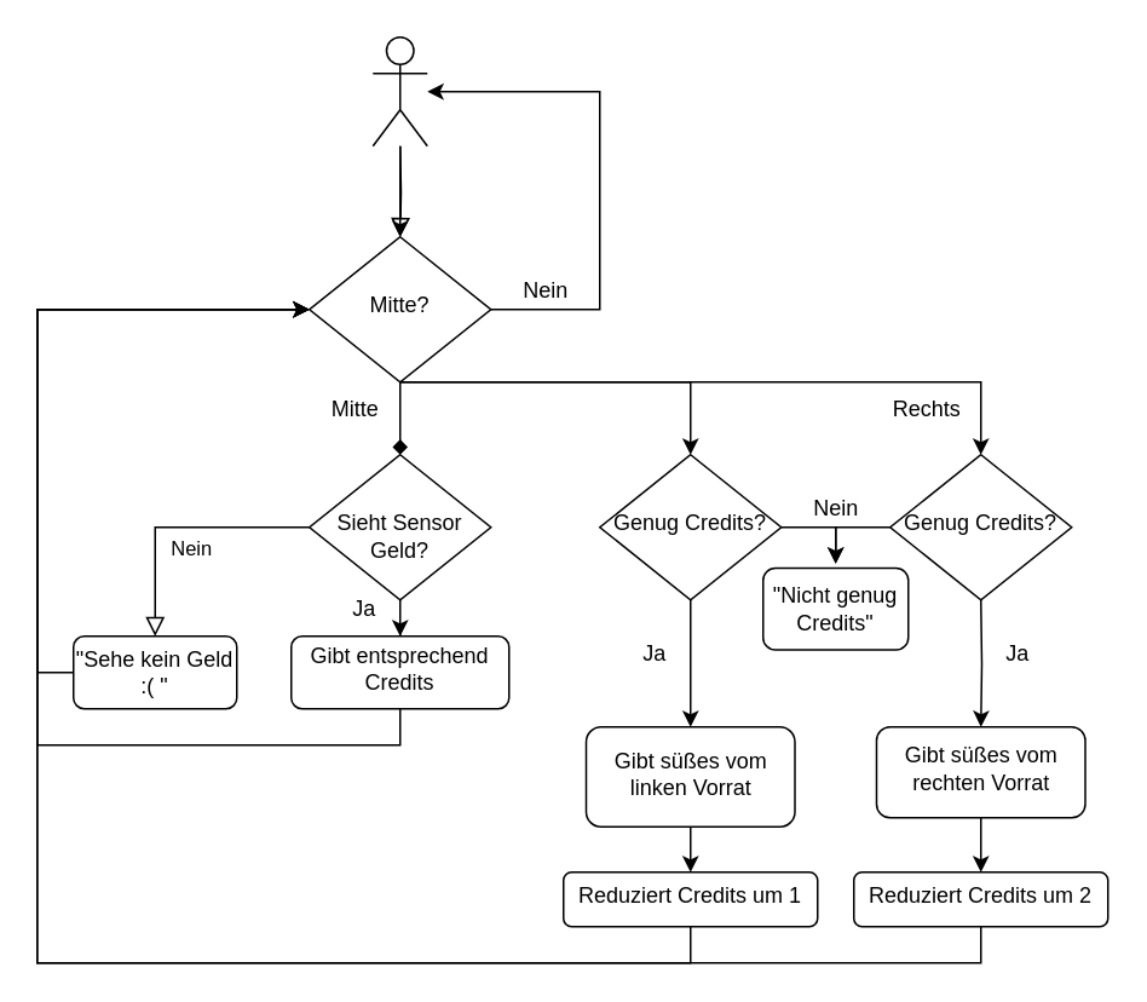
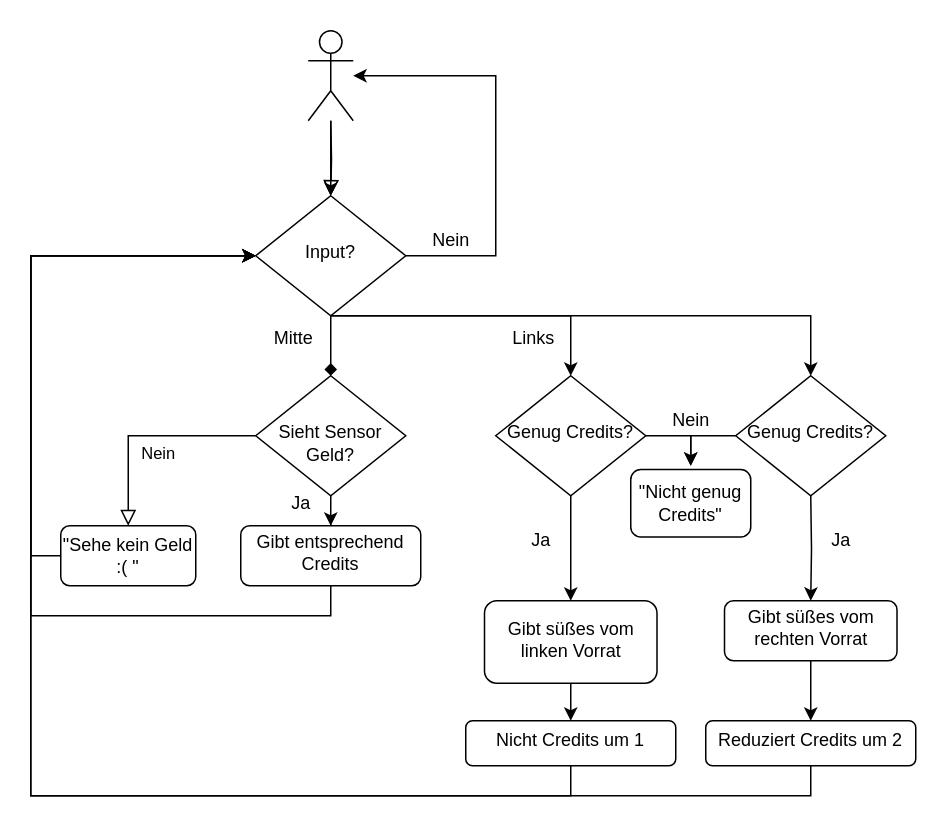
  <mxCell id="0" />
  <mxCell id="1" parent="0" />
  <mxCell id="2" value="" style="rounded=0;html=1;jettySize=auto;orthogonalLoop=1;fontSize=11;endArrow=block;endFill=0;endSize=8;strokeWidth=1;shadow=0;labelBackgroundColor=none;edgeStyle=orthogonalEdgeStyle;" parent="1" target="7" edge="1"><mxGeometry relative="1" as="geometry"><mxPoint x="220" y="80" as="sourcePoint" /></mxGeometry></mxCell>
  <mxCell id="3" style="edgeStyle=orthogonalEdgeStyle;rounded=0;orthogonalLoop=1;jettySize=auto;html=1;exitX=1;exitY=0.5;exitDx=0;exitDy=0;" edge="1" parent="1" source="7" target="14"><mxGeometry relative="1" as="geometry"><mxPoint x="240" y="50" as="targetPoint" /><Array as="points"><mxPoint x="330" y="170" /><mxPoint x="330" y="50" /></Array></mxGeometry></mxCell>
  <mxCell id="4" style="edgeStyle=orthogonalEdgeStyle;rounded=0;orthogonalLoop=1;jettySize=auto;html=1;exitX=0.5;exitY=1;exitDx=0;exitDy=0;entryX=0.5;entryY=0;entryDx=0;entryDy=0;" edge="1" parent="1" source="7" target="18"><mxGeometry relative="1" as="geometry"><Array as="points"><mxPoint x="380" y="210" /></Array></mxGeometry></mxCell>
  <mxCell id="5" style="edgeStyle=orthogonalEdgeStyle;rounded=0;orthogonalLoop=1;jettySize=auto;html=1;exitX=0.5;exitY=1;exitDx=0;exitDy=0;entryX=0.5;entryY=0;entryDx=0;entryDy=0;" edge="1" parent="1" source="7" target="20"><mxGeometry relative="1" as="geometry"><Array as="points"><mxPoint x="540" y="210" /></Array></mxGeometry></mxCell>
  <mxCell id="6" style="edgeStyle=orthogonalEdgeStyle;rounded=0;orthogonalLoop=1;jettySize=auto;html=1;exitX=0.5;exitY=1;exitDx=0;exitDy=0;entryX=0.5;entryY=0;entryDx=0;entryDy=0;endArrow=diamond;" edge="1" parent="1" source="7" target="10"><mxGeometry relative="1" as="geometry" /></mxCell>
- <mxCell id="7" value="Mitte?" style="rhombus;whiteSpace=wrap;html=1;shadow=0;fontFamily=Helvetica;fontSize=12;align=center;strokeWidth=1;spacing=6;spacingTop=-4;" parent="1" vertex="1"><mxGeometry x="170" y="130" width="100" height="80" as="geometry" /></mxCell>
+ <mxCell id="7" value="Input?" style="rhombus;whiteSpace=wrap;html=1;shadow=0;fontFamily=Helvetica;fontSize=12;align=center;strokeWidth=1;spacing=6;spacingTop=-4;" parent="1" vertex="1"><mxGeometry x="170" y="130" width="100" height="80" as="geometry" /></mxCell>
  <mxCell id="8" value="Nein" style="rounded=0;html=1;jettySize=auto;orthogonalLoop=1;fontSize=11;endArrow=block;endFill=0;endSize=8;strokeWidth=1;shadow=0;labelBackgroundColor=none;edgeStyle=orthogonalEdgeStyle;" parent="1" source="10" target="12" edge="1"><mxGeometry x="0.333" y="20" relative="1" as="geometry"><mxPoint as="offset" /></mxGeometry></mxCell>
  <mxCell id="9" value="" style="edgeStyle=orthogonalEdgeStyle;rounded=0;orthogonalLoop=1;jettySize=auto;html=1;" edge="1" parent="1" source="10" target="25"><mxGeometry relative="1" as="geometry" /></mxCell>
  <mxCell id="10" value="&lt;div&gt;&lt;br&gt;&lt;/div&gt;&lt;div&gt;Sieht Sensor Geld?&lt;/div&gt;" style="rhombus;whiteSpace=wrap;html=1;shadow=0;fontFamily=Helvetica;fontSize=12;align=center;strokeWidth=1;spacing=6;spacingTop=-4;" parent="1" vertex="1"><mxGeometry x="170" y="250" width="100" height="80" as="geometry" /></mxCell>
  <mxCell id="11" style="edgeStyle=orthogonalEdgeStyle;rounded=0;orthogonalLoop=1;jettySize=auto;html=1;entryX=0;entryY=0.5;entryDx=0;entryDy=0;" edge="1" parent="1" source="12" target="7"><mxGeometry relative="1" as="geometry"><mxPoint x="20" y="190" as="targetPoint" /><Array as="points"><mxPoint x="20" y="370" /><mxPoint x="20" y="170" /></Array></mxGeometry></mxCell>
  <mxCell id="12" value="&quot;Sehe kein Geld :( &quot;" style="rounded=1;whiteSpace=wrap;html=1;fontSize=12;glass=0;strokeWidth=1;shadow=0;" parent="1" vertex="1"><mxGeometry x="40" y="350" width="90" height="40" as="geometry" /></mxCell>
  <mxCell id="13" value="" style="edgeStyle=orthogonalEdgeStyle;rounded=0;orthogonalLoop=1;jettySize=auto;html=1;" edge="1" parent="1" source="14" target="7"><mxGeometry relative="1" as="geometry" /></mxCell>
  <mxCell id="14" value="" style="shape=umlActor;verticalLabelPosition=bottom;verticalAlign=top;html=1;outlineConnect=0;" vertex="1" parent="1"><mxGeometry x="205" y="20" width="30" height="60" as="geometry" /></mxCell>
  <mxCell id="15" value="Nein" style="text;html=1;align=center;verticalAlign=middle;resizable=0;points=[];autosize=1;strokeColor=none;fillColor=none;" vertex="1" parent="1"><mxGeometry x="275" y="145" width="50" height="30" as="geometry" /></mxCell>
  <mxCell id="16" style="edgeStyle=orthogonalEdgeStyle;rounded=0;orthogonalLoop=1;jettySize=auto;html=1;" edge="1" parent="1" source="18"><mxGeometry relative="1" as="geometry"><mxPoint x="460" y="310" as="targetPoint" /><Array as="points"><mxPoint x="460" y="290" /></Array></mxGeometry></mxCell>
  <mxCell id="17" value="" style="edgeStyle=orthogonalEdgeStyle;rounded=0;orthogonalLoop=1;jettySize=auto;html=1;" edge="1" parent="1" source="18" target="30"><mxGeometry relative="1" as="geometry" /></mxCell>
  <mxCell id="18" value="Genug Credits?" style="rhombus;whiteSpace=wrap;html=1;shadow=0;fontFamily=Helvetica;fontSize=12;align=center;strokeWidth=1;spacing=6;spacingTop=-4;" vertex="1" parent="1"><mxGeometry x="330" y="250" width="100" height="80" as="geometry" /></mxCell>
  <mxCell id="19" style="edgeStyle=orthogonalEdgeStyle;rounded=0;orthogonalLoop=1;jettySize=auto;html=1;exitX=0;exitY=0.5;exitDx=0;exitDy=0;" edge="1" parent="1" source="20"><mxGeometry relative="1" as="geometry"><mxPoint x="460" y="310" as="targetPoint" /></mxGeometry></mxCell>
  <mxCell id="20" value="Genug Credits?" style="rhombus;whiteSpace=wrap;html=1;shadow=0;fontFamily=Helvetica;fontSize=12;align=center;strokeWidth=1;spacing=6;spacingTop=-4;" vertex="1" parent="1"><mxGeometry x="490" y="250" width="100" height="80" as="geometry" /></mxCell>
+ <mxCell id="21" value="Links" style="text;html=1;align=center;verticalAlign=middle;resizable=0;points=[];autosize=1;strokeColor=none;fillColor=none;" vertex="1" parent="1"><mxGeometry x="330" y="210" width="50" height="30" as="geometry" /></mxCell>
  <mxCell id="22" value="Mitte" style="text;html=1;align=center;verticalAlign=middle;resizable=0;points=[];autosize=1;strokeColor=none;fillColor=none;" vertex="1" parent="1"><mxGeometry x="170" y="210" width="50" height="30" as="geometry" /></mxCell>
- <mxCell id="23" value="Rechts" style="text;html=1;align=center;verticalAlign=middle;resizable=0;points=[];autosize=1;strokeColor=none;fillColor=none;" vertex="1" parent="1"><mxGeometry x="480" y="210" width="60" height="30" as="geometry" /></mxCell>
  <mxCell id="24" style="edgeStyle=orthogonalEdgeStyle;rounded=0;orthogonalLoop=1;jettySize=auto;html=1;" edge="1" parent="1" source="25"><mxGeometry relative="1" as="geometry"><mxPoint x="170" y="170" as="targetPoint" /><Array as="points"><mxPoint x="220" y="410" /><mxPoint x="20" y="410" /><mxPoint x="20" y="170" /></Array></mxGeometry></mxCell>
  <mxCell id="25" value="Gibt entsprechend Credits" style="rounded=1;whiteSpace=wrap;html=1;shadow=0;strokeWidth=1;spacing=6;spacingTop=-4;" vertex="1" parent="1"><mxGeometry x="160" y="350" width="120" height="40" as="geometry" /></mxCell>
  <mxCell id="26" value="Ja" style="text;html=1;align=center;verticalAlign=middle;resizable=0;points=[];autosize=1;strokeColor=none;fillColor=none;" vertex="1" parent="1"><mxGeometry x="180" y="320" width="40" height="30" as="geometry" /></mxCell>
  <mxCell id="27" value="&quot;Nicht genug Credits&quot;" style="rounded=1;whiteSpace=wrap;html=1;" vertex="1" parent="1"><mxGeometry x="420" y="312.5" width="80" height="45" as="geometry" /></mxCell>
  <mxCell id="28" value="Nein" style="text;html=1;align=center;verticalAlign=middle;resizable=0;points=[];autosize=1;strokeColor=none;fillColor=none;" vertex="1" parent="1"><mxGeometry x="435" y="265" width="50" height="30" as="geometry" /></mxCell>
  <mxCell id="29" value="" style="edgeStyle=orthogonalEdgeStyle;rounded=0;orthogonalLoop=1;jettySize=auto;html=1;" edge="1" parent="1" source="30" target="32"><mxGeometry relative="1" as="geometry" /></mxCell>
  <mxCell id="30" value="Gibt süßes vom linken Vorrat" style="rounded=1;whiteSpace=wrap;html=1;shadow=0;strokeWidth=1;spacing=6;spacingTop=-4;" vertex="1" parent="1"><mxGeometry x="322.5" y="400" width="115" height="55" as="geometry" /></mxCell>
  <mxCell id="31" style="edgeStyle=orthogonalEdgeStyle;rounded=0;orthogonalLoop=1;jettySize=auto;html=1;" edge="1" parent="1" source="32"><mxGeometry relative="1" as="geometry"><mxPoint x="170" y="170" as="targetPoint" /><Array as="points"><mxPoint x="380" y="530" /><mxPoint x="20" y="530" /><mxPoint x="20" y="170" /></Array></mxGeometry></mxCell>
- <mxCell id="32" value="Reduziert Credits um 1" style="rounded=1;whiteSpace=wrap;html=1;shadow=0;strokeWidth=1;spacing=6;spacingTop=-4;" vertex="1" parent="1"><mxGeometry x="310" y="480" width="140" height="30" as="geometry" /></mxCell>
+ <mxCell id="32" value="Nicht Credits um 1" style="rounded=1;whiteSpace=wrap;html=1;shadow=0;strokeWidth=1;spacing=6;spacingTop=-4;" vertex="1" parent="1"><mxGeometry x="310" y="480" width="140" height="30" as="geometry" /></mxCell>
  <mxCell id="33" value="" style="edgeStyle=orthogonalEdgeStyle;rounded=0;orthogonalLoop=1;jettySize=auto;html=1;" edge="1" parent="1" target="35"><mxGeometry relative="1" as="geometry"><mxPoint x="540" y="330" as="sourcePoint" /></mxGeometry></mxCell>
  <mxCell id="34" value="" style="edgeStyle=orthogonalEdgeStyle;rounded=0;orthogonalLoop=1;jettySize=auto;html=1;" edge="1" parent="1" source="35" target="37"><mxGeometry relative="1" as="geometry" /></mxCell>
- <mxCell id="35" value="Gibt süßes vom rechten Vorrat" style="rounded=1;whiteSpace=wrap;html=1;shadow=0;strokeWidth=1;spacing=6;spacingTop=-4;" vertex="1" parent="1"><mxGeometry x="482.5" y="400" width="115" height="50" as="geometry" /></mxCell>
+ <mxCell id="35" value="Gibt süßes vom rechten Vorrat" style="rounded=1;whiteSpace=wrap;html=1;shadow=0;strokeWidth=1;spacing=6;spacingTop=-4;" vertex="1" parent="1"><mxGeometry x="482.5" y="400" width="115" height="40" as="geometry" /></mxCell>
  <mxCell id="36" style="edgeStyle=orthogonalEdgeStyle;rounded=0;orthogonalLoop=1;jettySize=auto;html=1;" edge="1" parent="1" source="37" target="7"><mxGeometry relative="1" as="geometry"><mxPoint x="160.029" y="185" as="targetPoint" /><Array as="points"><mxPoint x="540" y="530" /><mxPoint x="20" y="530" /><mxPoint x="20" y="170" /></Array></mxGeometry></mxCell>
  <mxCell id="37" value="Reduziert Credits um 2" style="rounded=1;whiteSpace=wrap;html=1;shadow=0;strokeWidth=1;spacing=6;spacingTop=-4;" vertex="1" parent="1"><mxGeometry x="470" y="480" width="140" height="30" as="geometry" /></mxCell>
  <mxCell id="38" value="Ja" style="text;html=1;align=center;verticalAlign=middle;resizable=0;points=[];autosize=1;strokeColor=none;fillColor=none;" vertex="1" parent="1"><mxGeometry x="340" y="345" width="40" height="30" as="geometry" /></mxCell>
  <mxCell id="39" value="Ja" style="text;html=1;align=center;verticalAlign=middle;resizable=0;points=[];autosize=1;strokeColor=none;fillColor=none;" vertex="1" parent="1"><mxGeometry x="540" y="345" width="40" height="30" as="geometry" /></mxCell>
